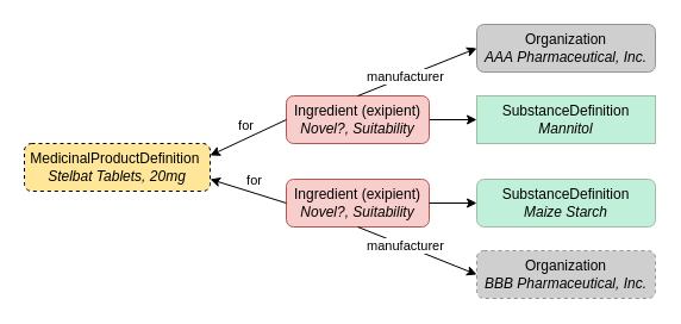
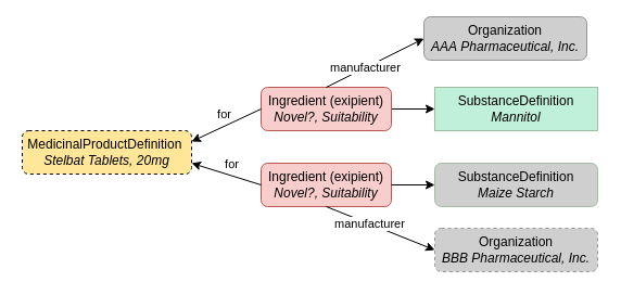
  <mxCell id="0" />
  <mxCell id="1" parent="0" />
  <mxCell id="2" value="MedicinalProductDefinition&amp;nbsp;&lt;br&gt;&lt;i style=&quot;border-color: var(--border-color);&quot;&gt;Stelbat Tablets, 20mg&lt;/i&gt;" style="rounded=1;whiteSpace=wrap;html=1;fontSize=12;glass=0;strokeWidth=1;shadow=0;fillColor=#ffe699;dashed=1;" parent="1" vertex="1"><mxGeometry x="20" y="120" width="156" height="40" as="geometry" /></mxCell>
  <mxCell id="3" value="SubstanceDefinition&lt;br&gt;&lt;i style=&quot;border-color: var(--border-color);&quot;&gt;Mannitol&lt;/i&gt;" style="whiteSpace=wrap;html=1;fontSize=12;glass=0;strokeWidth=1;shadow=0;fillColor=#c1f0da;strokeColor=#9ebda2;rounded=0;" parent="1" vertex="1"><mxGeometry x="400" y="80" width="150" height="40" as="geometry" /></mxCell>
  <mxCell id="4" value="" style="endArrow=classic;html=1;rounded=0;exitX=1;exitY=0.5;exitDx=0;exitDy=0;entryX=0;entryY=0.5;entryDx=0;entryDy=0;" parent="1" source="5" edge="1" target="3"><mxGeometry x="-0.333" y="-2" width="50" height="50" relative="1" as="geometry"><mxPoint x="360" y="150" as="sourcePoint" /><mxPoint x="400" y="150" as="targetPoint" /><mxPoint as="offset" /></mxGeometry></mxCell>
  <mxCell id="5" value="Ingredient (exipient)&lt;br&gt;&lt;i&gt;Novel?, Suitability&lt;/i&gt;" style="rounded=1;whiteSpace=wrap;html=1;fontSize=12;glass=0;strokeWidth=1;shadow=0;fillColor=#f8cecc;strokeColor=#b85450;" parent="1" vertex="1"><mxGeometry x="240" y="80" width="120" height="40" as="geometry" /></mxCell>
  <mxCell id="6" value="Ingredient (exipient)&lt;br style=&quot;border-color: var(--border-color);&quot;&gt;&lt;i style=&quot;border-color: var(--border-color);&quot;&gt;Novel?, Suitability&lt;/i&gt;" style="rounded=1;whiteSpace=wrap;html=1;fontSize=12;glass=0;strokeWidth=1;shadow=0;fillColor=#f8cecc;strokeColor=#b85450;" parent="1" vertex="1"><mxGeometry x="240" y="150" width="120" height="40" as="geometry" /></mxCell>
- <mxCell id="7" value="SubstanceDefinition&lt;br&gt;&lt;i&gt;Maize Starch&lt;/i&gt;" style="rounded=1;whiteSpace=wrap;html=1;fontSize=12;glass=0;strokeWidth=1;shadow=0;fillColor=#c1f0da;strokeColor=#9ebda2;" parent="1" vertex="1"><mxGeometry x="400" y="150" width="150" height="40" as="geometry" /></mxCell>
+ <mxCell id="7" value="SubstanceDefinition&lt;br&gt;&lt;i&gt;Maize Starch&lt;/i&gt;" style="rounded=1;whiteSpace=wrap;html=1;fontSize=12;glass=0;strokeWidth=1;shadow=0;fillColor=#cfcfcf;strokeColor=#9ebda2;" parent="1" vertex="1"><mxGeometry x="400" y="150" width="150" height="40" as="geometry" /></mxCell>
  <mxCell id="8" value="for" style="endArrow=classic;html=1;rounded=0;exitX=0;exitY=0.5;exitDx=0;exitDy=0;entryX=1;entryY=0.25;entryDx=0;entryDy=0;" parent="1" source="5" target="2" edge="1"><mxGeometry x="-0.062" y="-10" width="50" height="50" relative="1" as="geometry"><mxPoint x="250" y="150" as="sourcePoint" /><mxPoint x="180" y="140" as="targetPoint" /><mxPoint as="offset" /></mxGeometry></mxCell>
  <mxCell id="9" value="for" style="endArrow=classic;html=1;rounded=0;exitX=0;exitY=0.5;exitDx=0;exitDy=0;entryX=1;entryY=0.75;entryDx=0;entryDy=0;" parent="1" source="6" target="2" edge="1"><mxGeometry x="-0.062" y="-10" width="50" height="50" relative="1" as="geometry"><mxPoint x="250" y="100" as="sourcePoint" /><mxPoint x="186" y="140" as="targetPoint" /><mxPoint as="offset" /></mxGeometry></mxCell>
  <mxCell id="10" value="" style="endArrow=classic;html=1;rounded=0;exitX=1;exitY=0.5;exitDx=0;exitDy=0;entryX=0;entryY=0.5;entryDx=0;entryDy=0;" parent="1" source="6" target="7" edge="1"><mxGeometry x="-0.333" y="-2" width="50" height="50" relative="1" as="geometry"><mxPoint x="370" y="100" as="sourcePoint" /><mxPoint x="410" y="100" as="targetPoint" /><mxPoint as="offset" /></mxGeometry></mxCell>
  <mxCell id="11" value="Organization&lt;br&gt;&lt;i&gt;BBB Pharmaceutical, Inc.&lt;/i&gt;" style="rounded=1;whiteSpace=wrap;html=1;fontSize=12;glass=0;strokeWidth=1;shadow=0;fillColor=#cfcfcf;strokeColor=#949494;dashed=1;" vertex="1" parent="1"><mxGeometry x="400" y="210" width="150" height="40" as="geometry" /></mxCell>
  <mxCell id="12" value="manufacturer" style="endArrow=classic;html=1;rounded=0;exitX=0.5;exitY=1;exitDx=0;exitDy=0;entryX=0;entryY=0.5;entryDx=0;entryDy=0;" edge="1" parent="1" source="6" target="11"><mxGeometry x="-0.2" width="50" height="50" relative="1" as="geometry"><mxPoint x="250" y="180" as="sourcePoint" /><mxPoint x="186" y="160" as="targetPoint" /><mxPoint as="offset" /></mxGeometry></mxCell>
  <mxCell id="13" value="manufacturer" style="endArrow=classic;html=1;rounded=0;exitX=0.5;exitY=0;exitDx=0;exitDy=0;entryX=0;entryY=0.5;entryDx=0;entryDy=0;" edge="1" parent="1" source="5" target="14"><mxGeometry x="-0.2" width="50" height="50" relative="1" as="geometry"><mxPoint x="310" y="200" as="sourcePoint" /><mxPoint x="300" y="40" as="targetPoint" /><mxPoint as="offset" /></mxGeometry></mxCell>
- <mxCell id="14" value="Organization&lt;br&gt;&lt;i&gt;AAA&amp;nbsp;Pharmaceutical, Inc.&lt;/i&gt;" style="rounded=1;whiteSpace=wrap;html=1;fontSize=12;glass=0;strokeWidth=1;shadow=0;fillColor=#cfcfcf;strokeColor=#949494;" vertex="1" parent="1"><mxGeometry x="400" y="20" width="150" height="40" as="geometry" /></mxCell>
+ <mxCell id="14" value="Organization&lt;br&gt;&lt;i&gt;AAA&amp;nbsp;Pharmaceutical, Inc.&lt;/i&gt;" style="rounded=1;whiteSpace=wrap;html=1;fontSize=12;glass=0;strokeWidth=1;shadow=0;fillColor=#cfcfcf;strokeColor=#949494;" vertex="1" parent="1"><mxGeometry x="390" y="15" width="150" height="40" as="geometry" /></mxCell>
